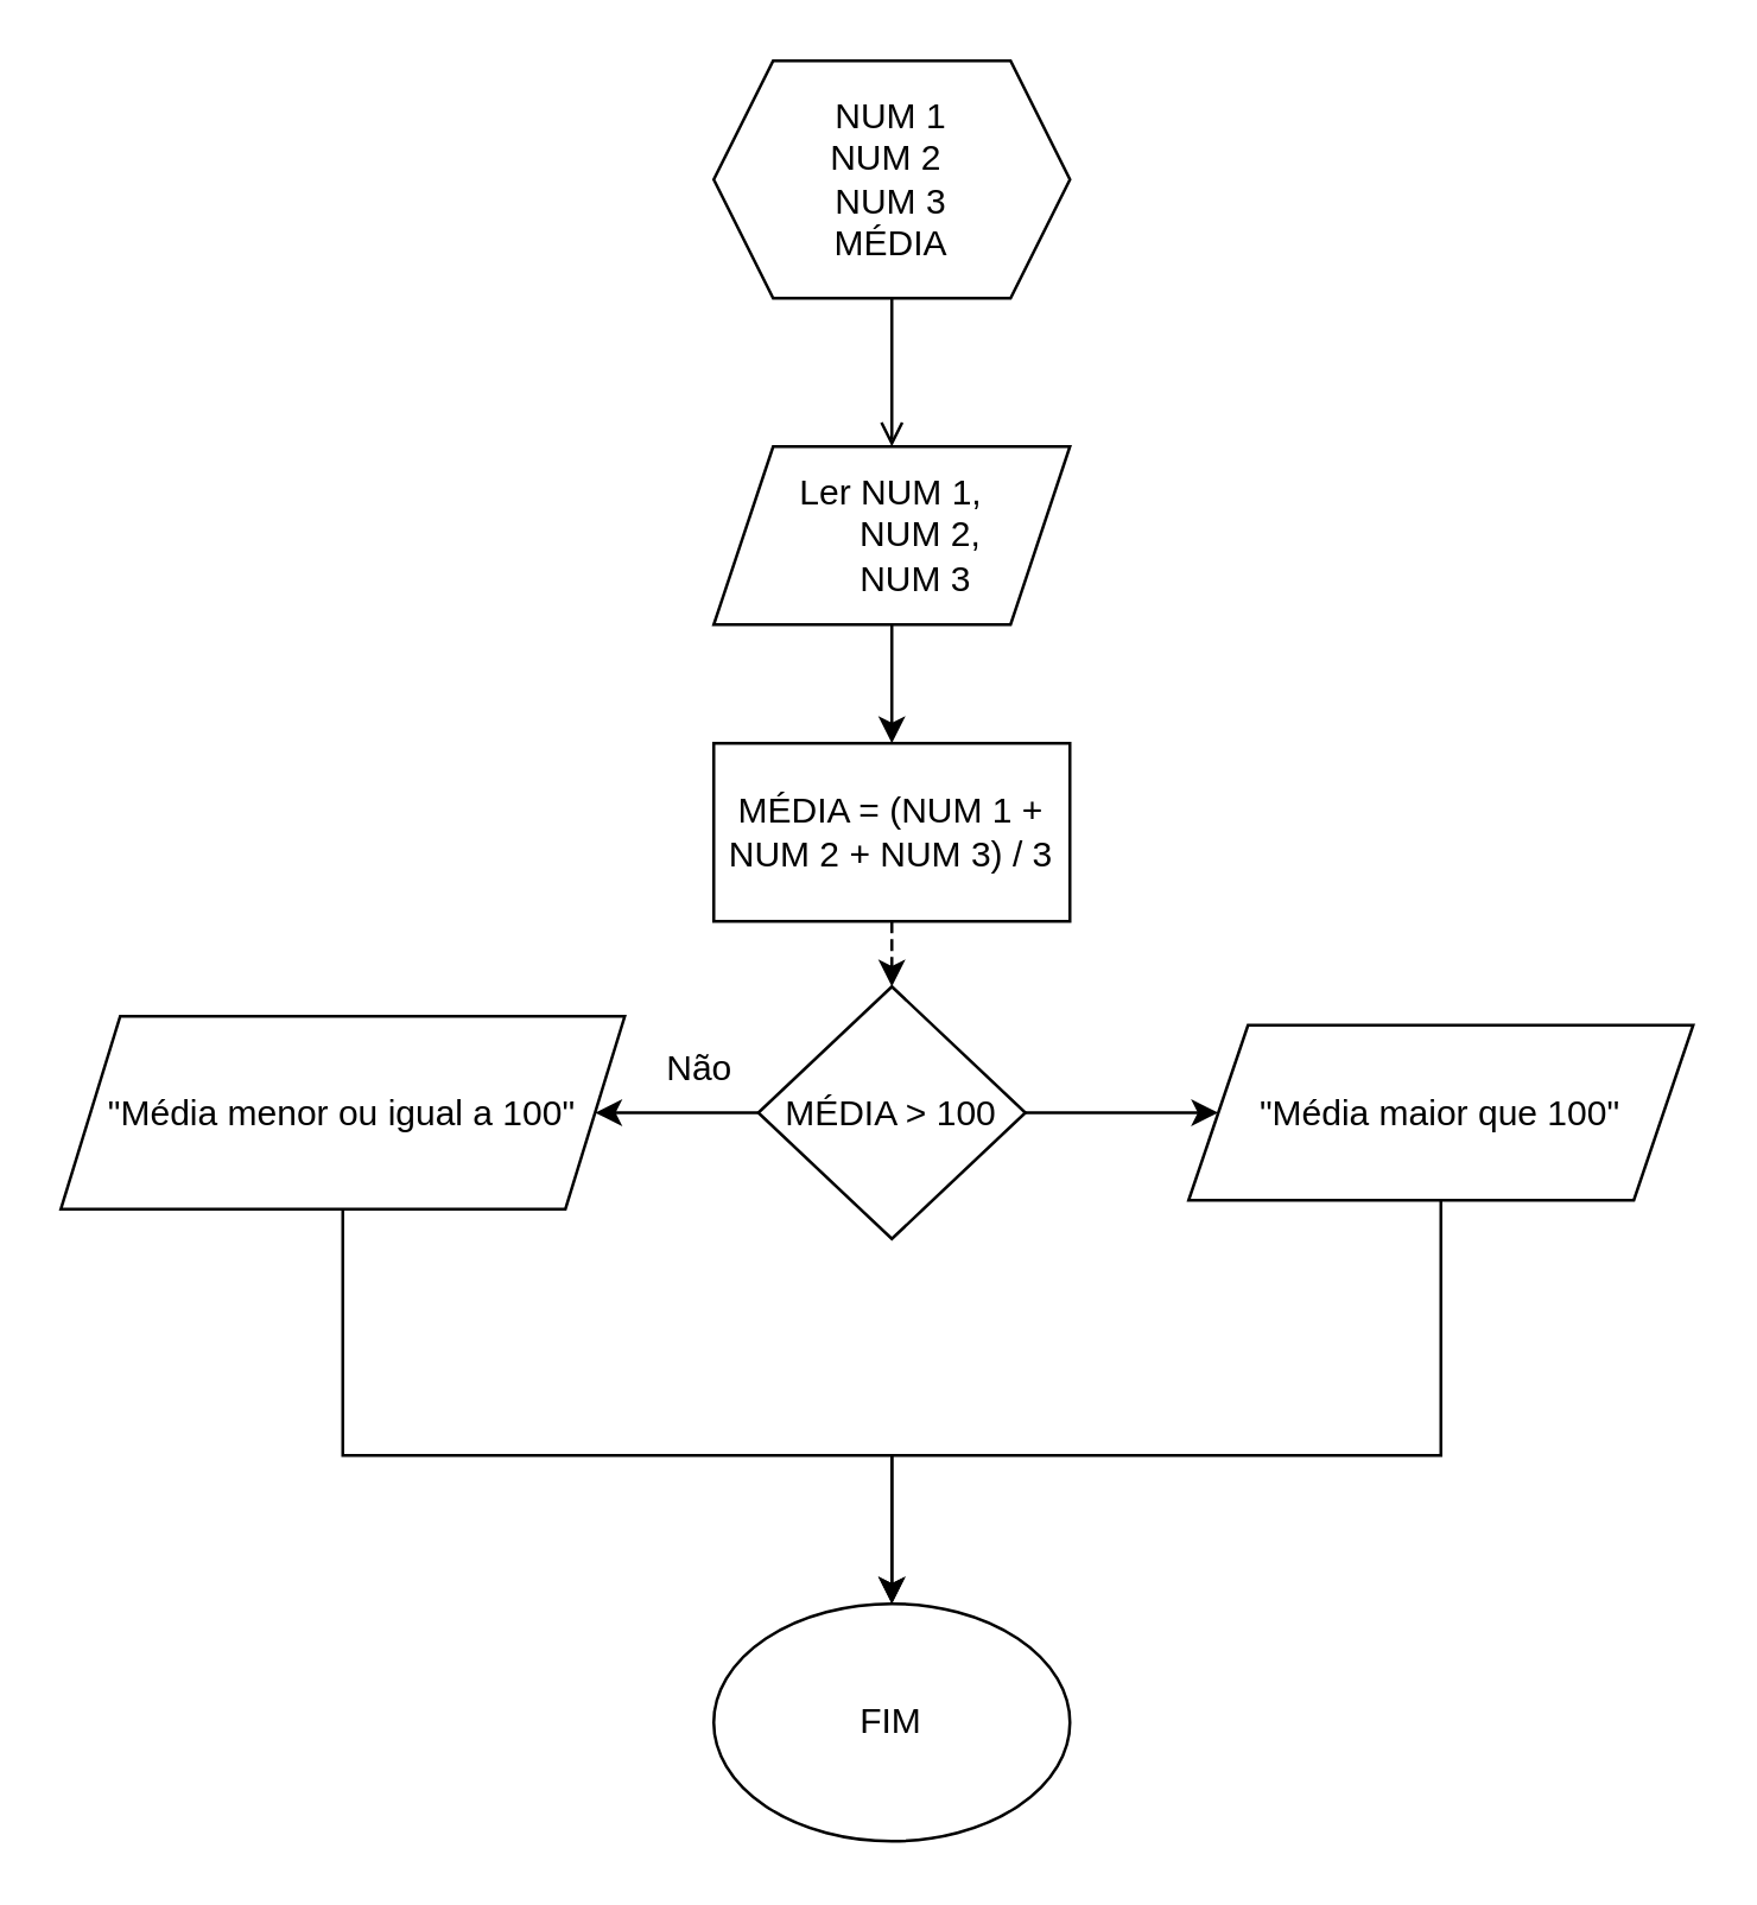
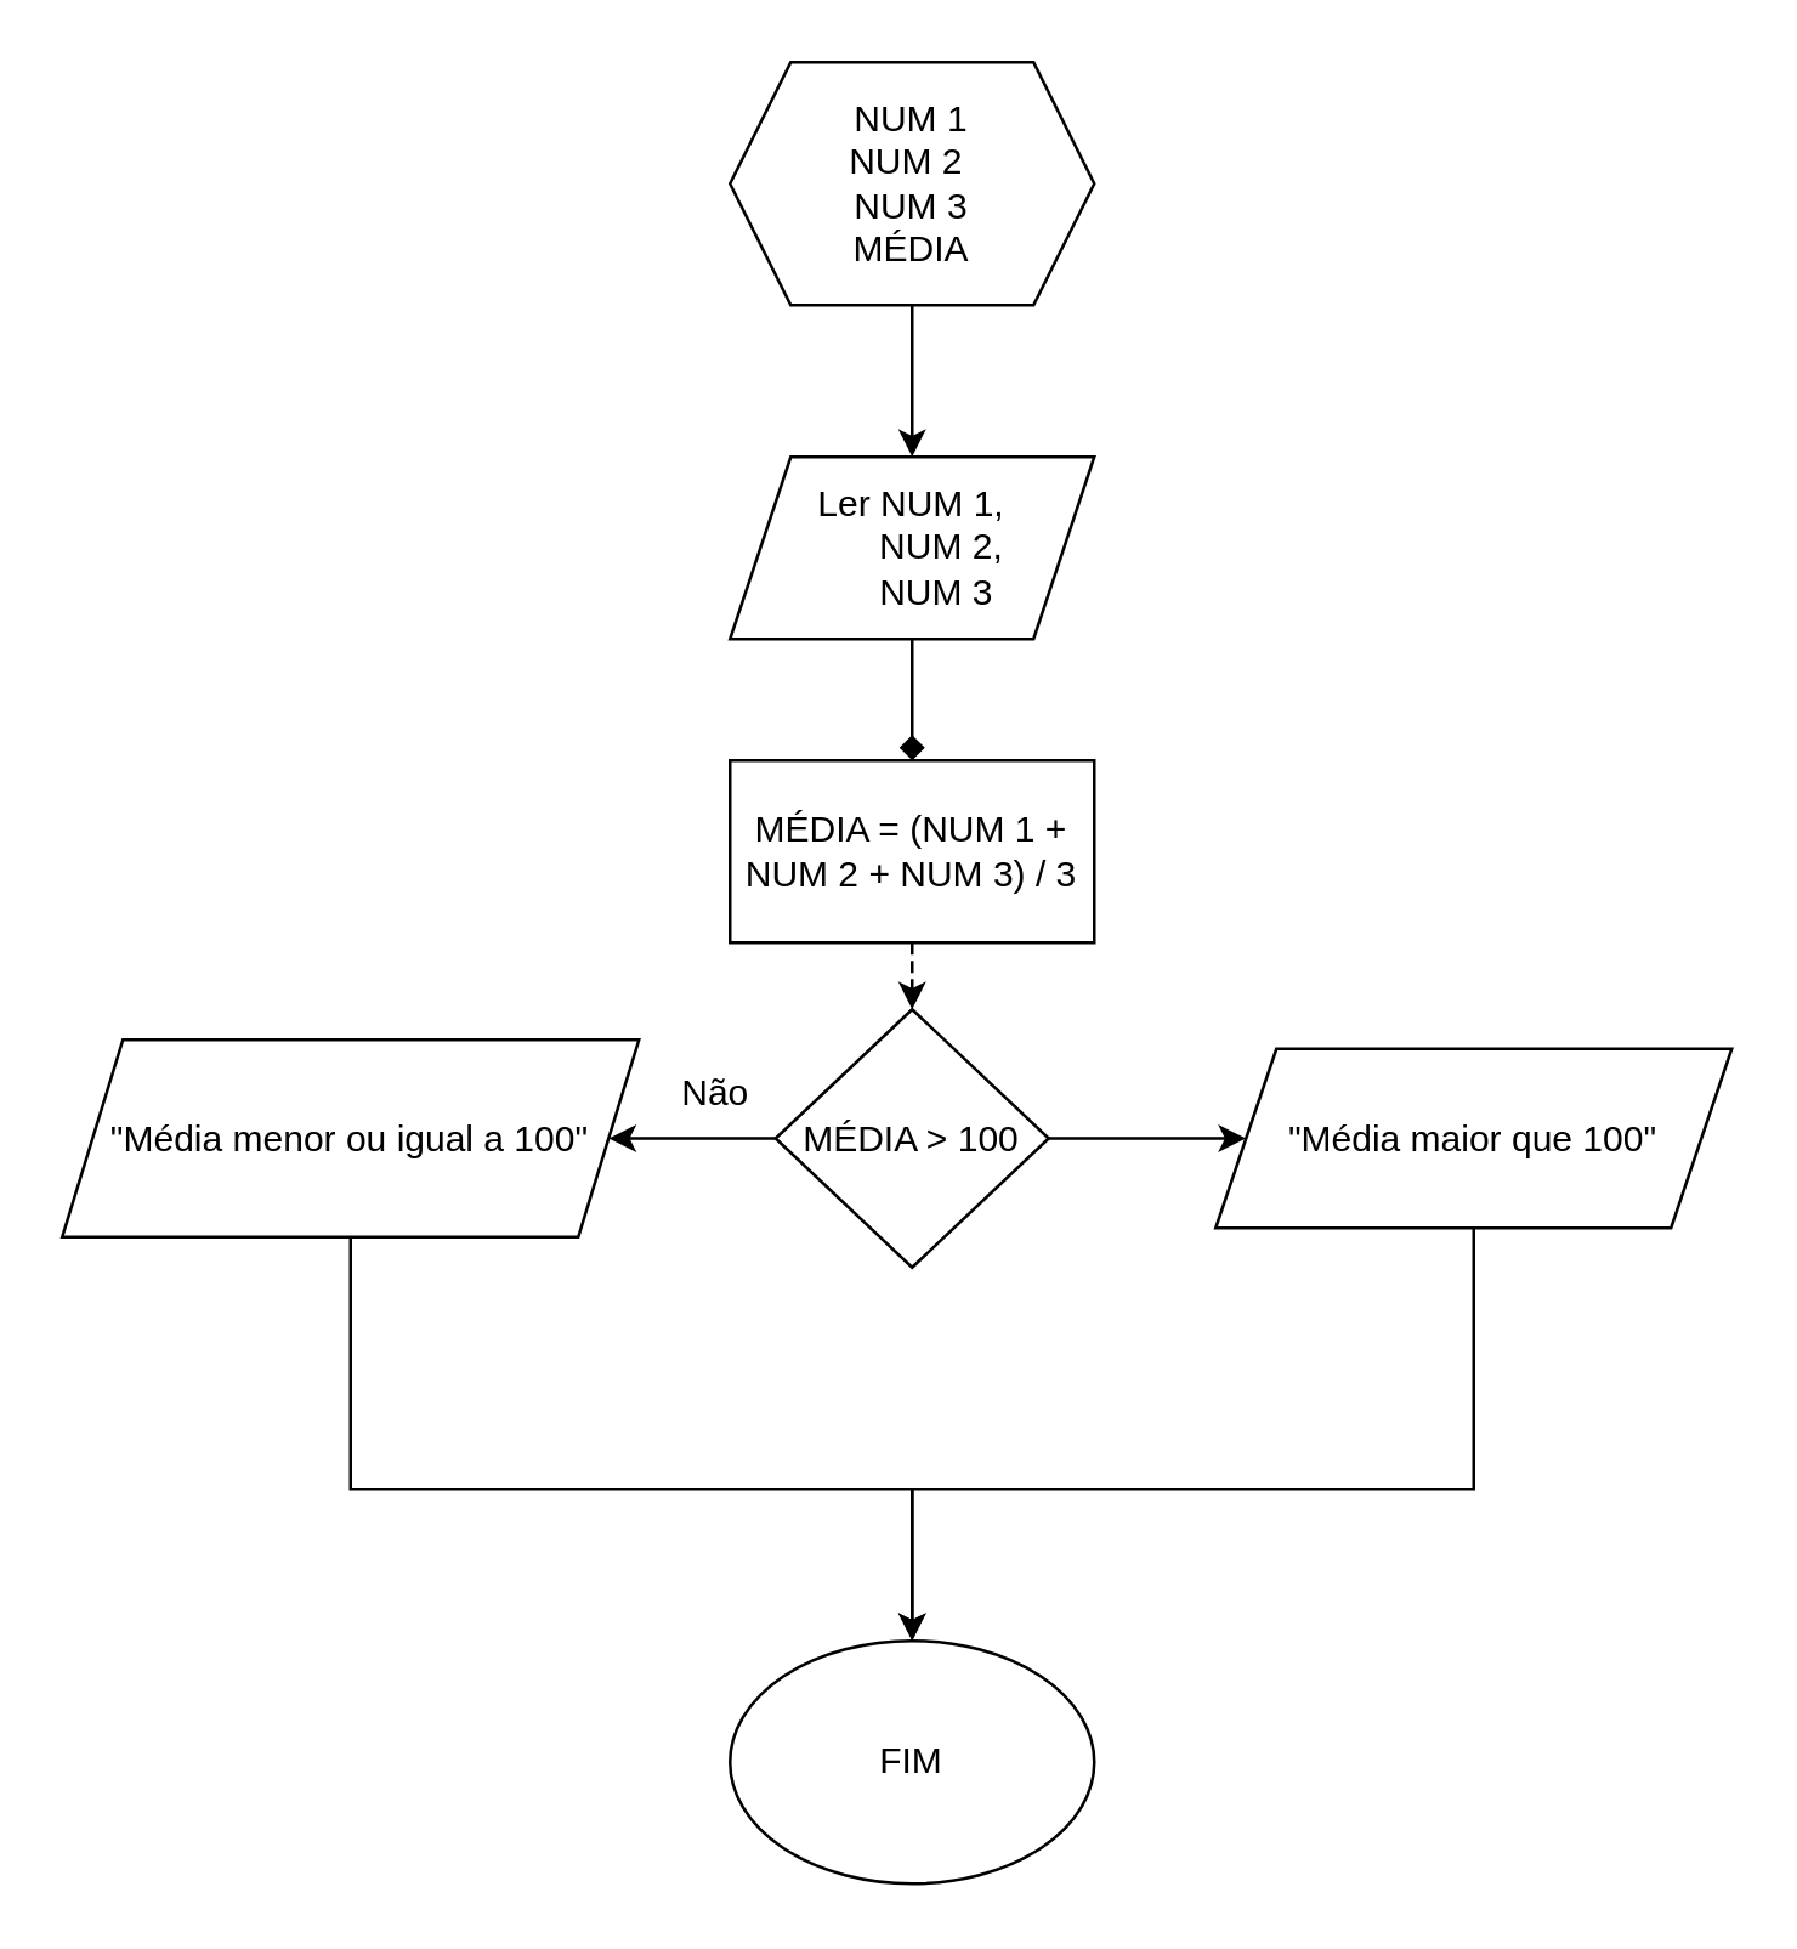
  <mxCell id="0" />
  <mxCell id="1" parent="0" />
- <mxCell id="2" value="" style="edgeStyle=orthogonalEdgeStyle;rounded=0;orthogonalLoop=1;jettySize=auto;html=1;endArrow=open;" parent="1" source="3" target="5" edge="1"><mxGeometry relative="1" as="geometry" /></mxCell>
+ <mxCell id="2" value="" style="edgeStyle=orthogonalEdgeStyle;rounded=0;orthogonalLoop=1;jettySize=auto;html=1;" parent="1" source="3" target="5" edge="1"><mxGeometry relative="1" as="geometry" /></mxCell>
  <mxCell id="3" value="NUM 1&lt;div&gt;NUM 2&amp;nbsp;&lt;/div&gt;&lt;div&gt;NUM 3&lt;/div&gt;&lt;div&gt;MÉDIA&lt;/div&gt;" style="shape=hexagon;perimeter=hexagonPerimeter2;whiteSpace=wrap;html=1;fixedSize=1;" parent="1" vertex="1"><mxGeometry x="240" y="20" width="120" height="80" as="geometry" /></mxCell>
- <mxCell id="4" value="" style="edgeStyle=orthogonalEdgeStyle;rounded=0;orthogonalLoop=1;jettySize=auto;html=1;" parent="1" source="5" target="7" edge="1"><mxGeometry relative="1" as="geometry" /></mxCell>
+ <mxCell id="4" value="" style="edgeStyle=orthogonalEdgeStyle;rounded=0;orthogonalLoop=1;jettySize=auto;html=1;endArrow=diamond;" parent="1" source="5" target="7" edge="1"><mxGeometry relative="1" as="geometry" /></mxCell>
  <mxCell id="5" value="Ler NUM 1,&lt;div&gt;&amp;nbsp; &amp;nbsp; &amp;nbsp; NUM 2,&lt;/div&gt;&lt;div&gt;&amp;nbsp; &amp;nbsp; &amp;nbsp;NUM 3&lt;/div&gt;" style="shape=parallelogram;perimeter=parallelogramPerimeter;whiteSpace=wrap;html=1;fixedSize=1;" parent="1" vertex="1"><mxGeometry x="240" y="150" width="120" height="60" as="geometry" /></mxCell>
  <mxCell id="6" value="" style="edgeStyle=orthogonalEdgeStyle;rounded=0;orthogonalLoop=1;jettySize=auto;html=1;dashed=1;" parent="1" source="7" target="10" edge="1"><mxGeometry relative="1" as="geometry" /></mxCell>
  <mxCell id="7" value="MÉDIA = (NUM 1 + NUM 2 + NUM 3) / 3" style="rounded=0;whiteSpace=wrap;html=1;" parent="1" vertex="1"><mxGeometry x="240" y="250" width="120" height="60" as="geometry" /></mxCell>
  <mxCell id="8" value="" style="edgeStyle=orthogonalEdgeStyle;rounded=0;orthogonalLoop=1;jettySize=auto;html=1;" parent="1" source="10" target="12" edge="1"><mxGeometry relative="1" as="geometry" /></mxCell>
  <mxCell id="9" value="" style="edgeStyle=orthogonalEdgeStyle;rounded=0;orthogonalLoop=1;jettySize=auto;html=1;" parent="1" source="10" target="14" edge="1"><mxGeometry relative="1" as="geometry" /></mxCell>
  <mxCell id="10" value="MÉDIA &amp;gt; 100" style="rhombus;whiteSpace=wrap;html=1;" parent="1" vertex="1"><mxGeometry x="255" y="332" width="90" height="85" as="geometry" /></mxCell>
  <mxCell id="11" style="edgeStyle=orthogonalEdgeStyle;rounded=0;orthogonalLoop=1;jettySize=auto;html=1;entryX=0.5;entryY=0;entryDx=0;entryDy=0;" parent="1" source="12" target="15" edge="1"><mxGeometry relative="1" as="geometry"><Array as="points"><mxPoint x="485" y="490" /><mxPoint x="300" y="490" /></Array></mxGeometry></mxCell>
  <mxCell id="12" value="&quot;Média maior que 100&quot;" style="shape=parallelogram;perimeter=parallelogramPerimeter;whiteSpace=wrap;html=1;fixedSize=1;" parent="1" vertex="1"><mxGeometry x="400" y="345" width="170" height="59" as="geometry" /></mxCell>
  <mxCell id="13" style="edgeStyle=orthogonalEdgeStyle;rounded=0;orthogonalLoop=1;jettySize=auto;html=1;" parent="1" source="14" target="15" edge="1"><mxGeometry relative="1" as="geometry"><Array as="points"><mxPoint x="115" y="490" /><mxPoint x="300" y="490" /></Array></mxGeometry></mxCell>
  <mxCell id="14" value="&quot;Média menor ou igual a 100&quot;" style="shape=parallelogram;perimeter=parallelogramPerimeter;whiteSpace=wrap;html=1;fixedSize=1;" parent="1" vertex="1"><mxGeometry x="20" y="342" width="190" height="65" as="geometry" /></mxCell>
  <mxCell id="15" value="FIM" style="ellipse;whiteSpace=wrap;html=1;" parent="1" vertex="1"><mxGeometry x="240" y="540" width="120" height="80" as="geometry" /></mxCell>
  <mxCell id="16" value="Não" style="text;html=1;align=center;verticalAlign=middle;resizable=0;points=[];autosize=1;strokeColor=none;fillColor=none;" parent="1" vertex="1"><mxGeometry x="210" y="345" width="50" height="30" as="geometry" /></mxCell>
